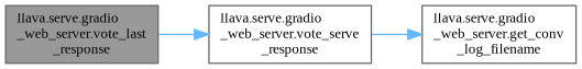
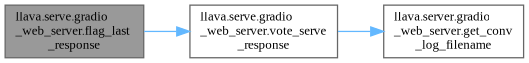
  digraph {
    fontname="Liberation Serif"
    rankdir=LR
    node [color=grey40 fillcolor=white fontname="Liberation Serif" fontsize=10 shape=box style=filled]
    edge [color=steelblue1 fontname="Liberation Serif" fontsize=10 labelfontname=Helvetica labelfontsize=10 style=solid]
-   n1 [color=gray40 fillcolor=grey60 fontcolor=black height=0.2 label="llava.serve.gradio\l_web_server.vote_last\l_response" width=0.4]
+   n1 [color=gray40 fillcolor=grey60 fontcolor=black height=0.2 label="llava.serve.gradio\l_web_server.flag_last\l_response" width=0.4]
    n2 [height=0.2 label="llava.serve.gradio\l_web_server.vote_serve\l_response" width=0.4]
-   n3 [height=0.2 label="llava.serve.gradio\l_web_server.get_conv\l_log_filename" width=0.4]
+   n3 [height=0.2 label="llava.server.gradio\l_web_server.get_conv\l_log_filename" width=0.4]
    n1 -> n2
    n2 -> n3
  }
